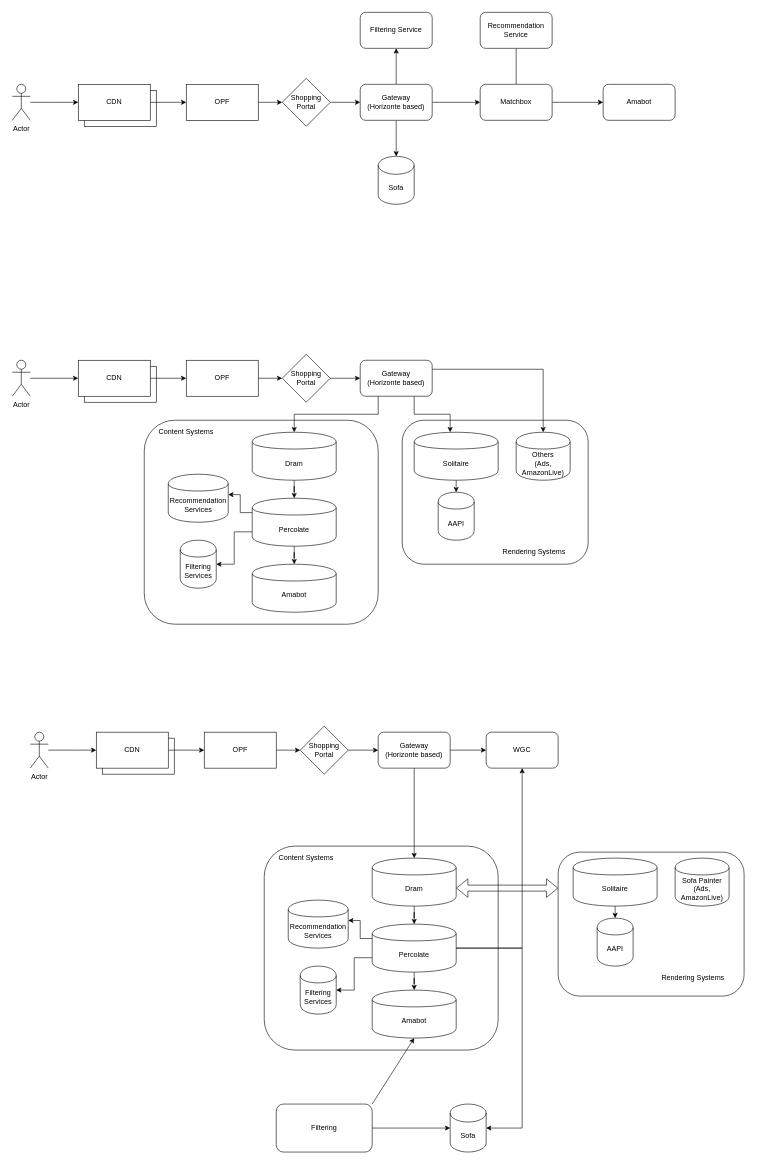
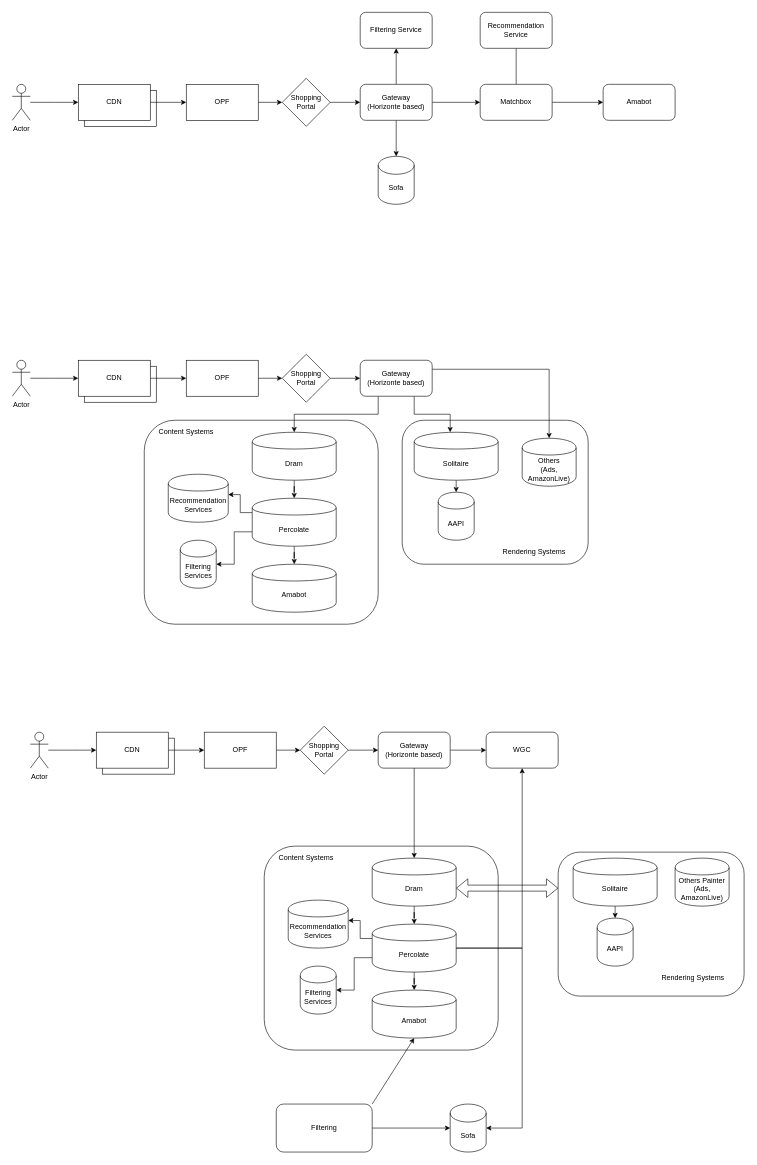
  <mxCell id="0" />
  <mxCell id="1" parent="0" />
  <mxCell id="2" value="" style="rounded=1;whiteSpace=wrap;html=1;shadow=0;" parent="1" vertex="1"><mxGeometry x="670" y="700" width="310" height="240" as="geometry" /></mxCell>
  <mxCell id="3" value="" style="rounded=1;whiteSpace=wrap;html=1;shadow=0;" parent="1" vertex="1"><mxGeometry x="240" y="700" width="390" height="340" as="geometry" /></mxCell>
  <mxCell id="4" value="" style="edgeStyle=orthogonalEdgeStyle;rounded=0;orthogonalLoop=1;jettySize=auto;html=1;" parent="1" source="5" edge="1"><mxGeometry relative="1" as="geometry"><mxPoint x="130" y="630" as="targetPoint" /></mxGeometry></mxCell>
  <mxCell id="5" value="Actor" style="shape=umlActor;verticalLabelPosition=bottom;labelBackgroundColor=#ffffff;verticalAlign=top;html=1;outlineConnect=0;" parent="1" vertex="1"><mxGeometry x="20" y="600" width="30" height="60" as="geometry" /></mxCell>
  <mxCell id="6" value="CDN" style="rounded=0;whiteSpace=wrap;html=1;" parent="1" vertex="1"><mxGeometry x="140" y="610" width="120" height="60" as="geometry" /></mxCell>
  <mxCell id="7" style="edgeStyle=orthogonalEdgeStyle;rounded=0;orthogonalLoop=1;jettySize=auto;html=1;exitX=1;exitY=0.5;exitDx=0;exitDy=0;" parent="1" source="8" target="10" edge="1"><mxGeometry relative="1" as="geometry" /></mxCell>
  <mxCell id="8" value="CDN" style="rounded=0;whiteSpace=wrap;html=1;" parent="1" vertex="1"><mxGeometry x="130" y="600" width="120" height="60" as="geometry" /></mxCell>
  <mxCell id="9" style="edgeStyle=orthogonalEdgeStyle;rounded=0;orthogonalLoop=1;jettySize=auto;html=1;exitX=1;exitY=0.5;exitDx=0;exitDy=0;entryX=0;entryY=0.5;entryDx=0;entryDy=0;" parent="1" source="10" target="12" edge="1"><mxGeometry relative="1" as="geometry" /></mxCell>
  <mxCell id="10" value="OPF" style="rounded=0;whiteSpace=wrap;html=1;" parent="1" vertex="1"><mxGeometry x="310" y="600" width="120" height="60" as="geometry" /></mxCell>
  <mxCell id="11" style="edgeStyle=orthogonalEdgeStyle;rounded=0;orthogonalLoop=1;jettySize=auto;html=1;exitX=1;exitY=0.5;exitDx=0;exitDy=0;entryX=0;entryY=0.5;entryDx=0;entryDy=0;" parent="1" source="12" target="16" edge="1"><mxGeometry relative="1" as="geometry" /></mxCell>
  <mxCell id="12" value="Shopping&lt;br&gt;Portal" style="rhombus;whiteSpace=wrap;html=1;" parent="1" vertex="1"><mxGeometry x="470" y="590" width="80" height="80" as="geometry" /></mxCell>
  <mxCell id="13" style="edgeStyle=orthogonalEdgeStyle;rounded=0;orthogonalLoop=1;jettySize=auto;html=1;exitX=0.25;exitY=1;exitDx=0;exitDy=0;entryX=0.5;entryY=0;entryDx=0;entryDy=0;" parent="1" source="16" target="19" edge="1"><mxGeometry relative="1" as="geometry"><Array as="points"><mxPoint x="630" y="690" /><mxPoint x="490" y="690" /></Array></mxGeometry></mxCell>
  <mxCell id="14" style="edgeStyle=orthogonalEdgeStyle;rounded=0;orthogonalLoop=1;jettySize=auto;html=1;exitX=0.75;exitY=1;exitDx=0;exitDy=0;" parent="1" source="16" target="29" edge="1"><mxGeometry relative="1" as="geometry"><Array as="points"><mxPoint x="690" y="690" /><mxPoint x="750" y="690" /></Array></mxGeometry></mxCell>
  <mxCell id="15" style="edgeStyle=orthogonalEdgeStyle;rounded=0;orthogonalLoop=1;jettySize=auto;html=1;exitX=1;exitY=0.25;exitDx=0;exitDy=0;" parent="1" source="16" target="25" edge="1"><mxGeometry relative="1" as="geometry" /></mxCell>
  <mxCell id="16" value="Gateway&lt;br&gt;(Horizonte based)" style="rounded=1;whiteSpace=wrap;html=1;" parent="1" vertex="1"><mxGeometry x="600" y="600" width="120" height="60" as="geometry" /></mxCell>
  <mxCell id="17" style="edgeStyle=orthogonalEdgeStyle;rounded=0;orthogonalLoop=1;jettySize=auto;html=1;exitX=0.5;exitY=1;exitDx=0;exitDy=0;entryX=0.5;entryY=0;entryDx=0;entryDy=0;" parent="1" source="29" target="26" edge="1"><mxGeometry relative="1" as="geometry"><mxPoint x="960" y="650" as="sourcePoint" /></mxGeometry></mxCell>
  <mxCell id="18" value="" style="edgeStyle=orthogonalEdgeStyle;rounded=0;orthogonalLoop=1;jettySize=auto;html=1;" parent="1" source="19" target="23" edge="1"><mxGeometry relative="1" as="geometry" /></mxCell>
  <mxCell id="19" value="Dram" style="shape=cylinder;whiteSpace=wrap;html=1;boundedLbl=1;backgroundOutline=1;" parent="1" vertex="1"><mxGeometry x="420" y="720" width="140" height="80" as="geometry" /></mxCell>
  <mxCell id="20" value="" style="edgeStyle=orthogonalEdgeStyle;rounded=0;orthogonalLoop=1;jettySize=auto;html=1;" parent="1" source="23" target="24" edge="1"><mxGeometry relative="1" as="geometry" /></mxCell>
  <mxCell id="21" style="edgeStyle=orthogonalEdgeStyle;rounded=0;orthogonalLoop=1;jettySize=auto;html=1;exitX=0;exitY=0.3;exitDx=0;exitDy=0;entryX=1;entryY=0.425;entryDx=0;entryDy=0;entryPerimeter=0;" parent="1" source="23" target="28" edge="1"><mxGeometry relative="1" as="geometry" /></mxCell>
  <mxCell id="22" style="edgeStyle=orthogonalEdgeStyle;rounded=0;orthogonalLoop=1;jettySize=auto;html=1;exitX=0;exitY=0.7;exitDx=0;exitDy=0;entryX=1;entryY=0.5;entryDx=0;entryDy=0;" parent="1" source="23" target="27" edge="1"><mxGeometry relative="1" as="geometry" /></mxCell>
  <mxCell id="23" value="Percolate" style="shape=cylinder;whiteSpace=wrap;html=1;boundedLbl=1;backgroundOutline=1;" parent="1" vertex="1"><mxGeometry x="420" y="830" width="140" height="80" as="geometry" /></mxCell>
  <mxCell id="24" value="Amabot" style="shape=cylinder;whiteSpace=wrap;html=1;boundedLbl=1;backgroundOutline=1;" parent="1" vertex="1"><mxGeometry x="420" y="940" width="140" height="80" as="geometry" /></mxCell>
- <mxCell id="25" value="Others&lt;br&gt;(Ads, AmazonLive)" style="shape=cylinder;whiteSpace=wrap;html=1;boundedLbl=1;backgroundOutline=1;" parent="1" vertex="1"><mxGeometry x="860" y="720" width="90" height="80" as="geometry" /></mxCell>
+ <mxCell id="25" value="Others&lt;br&gt;(Ads, AmazonLive)" style="shape=cylinder;whiteSpace=wrap;html=1;boundedLbl=1;backgroundOutline=1;" parent="1" vertex="1"><mxGeometry x="870" y="730" width="90" height="80" as="geometry" /></mxCell>
  <mxCell id="26" value="AAPI" style="shape=cylinder;whiteSpace=wrap;html=1;boundedLbl=1;backgroundOutline=1;" parent="1" vertex="1"><mxGeometry x="730" y="820" width="60" height="80" as="geometry" /></mxCell>
  <mxCell id="27" value="Filtering Services" style="shape=cylinder;whiteSpace=wrap;html=1;boundedLbl=1;backgroundOutline=1;" parent="1" vertex="1"><mxGeometry x="300" y="900" width="60" height="80" as="geometry" /></mxCell>
  <mxCell id="28" value="&lt;font style=&quot;font-size: 12px&quot;&gt;Recommendation Services&lt;/font&gt;" style="shape=cylinder;whiteSpace=wrap;html=1;boundedLbl=1;backgroundOutline=1;" parent="1" vertex="1"><mxGeometry x="280" y="790" width="100" height="80" as="geometry" /></mxCell>
  <mxCell id="29" value="Solitaire" style="shape=cylinder;whiteSpace=wrap;html=1;boundedLbl=1;backgroundOutline=1;" parent="1" vertex="1"><mxGeometry x="690" y="720" width="140" height="80" as="geometry" /></mxCell>
  <mxCell id="30" value="Content Systems" style="text;html=1;strokeColor=none;fillColor=none;align=center;verticalAlign=middle;whiteSpace=wrap;rounded=0;shadow=0;" parent="1" vertex="1"><mxGeometry x="260" y="710" width="100" height="20" as="geometry" /></mxCell>
  <mxCell id="31" value="Rendering Systems" style="text;html=1;strokeColor=none;fillColor=none;align=center;verticalAlign=middle;whiteSpace=wrap;rounded=0;shadow=0;" parent="1" vertex="1"><mxGeometry x="830" y="910" width="120" height="20" as="geometry" /></mxCell>
  <mxCell id="32" value="" style="rounded=1;whiteSpace=wrap;html=1;shadow=0;" vertex="1" parent="1"><mxGeometry x="930" y="1420" width="310" height="240" as="geometry" /></mxCell>
  <mxCell id="33" value="" style="rounded=1;whiteSpace=wrap;html=1;shadow=0;" vertex="1" parent="1"><mxGeometry x="440" y="1410" width="390" height="340" as="geometry" /></mxCell>
  <mxCell id="34" value="" style="edgeStyle=orthogonalEdgeStyle;rounded=0;orthogonalLoop=1;jettySize=auto;html=1;" edge="1" parent="1" source="35"><mxGeometry relative="1" as="geometry"><mxPoint x="160" y="1250" as="targetPoint" /></mxGeometry></mxCell>
  <mxCell id="35" value="Actor" style="shape=umlActor;verticalLabelPosition=bottom;labelBackgroundColor=#ffffff;verticalAlign=top;html=1;outlineConnect=0;" vertex="1" parent="1"><mxGeometry x="50" y="1220" width="30" height="60" as="geometry" /></mxCell>
  <mxCell id="36" value="CDN" style="rounded=0;whiteSpace=wrap;html=1;" vertex="1" parent="1"><mxGeometry x="170" y="1230" width="120" height="60" as="geometry" /></mxCell>
  <mxCell id="37" style="edgeStyle=orthogonalEdgeStyle;rounded=0;orthogonalLoop=1;jettySize=auto;html=1;exitX=1;exitY=0.5;exitDx=0;exitDy=0;" edge="1" parent="1" source="38" target="40"><mxGeometry relative="1" as="geometry" /></mxCell>
  <mxCell id="38" value="CDN" style="rounded=0;whiteSpace=wrap;html=1;" vertex="1" parent="1"><mxGeometry x="160" y="1220" width="120" height="60" as="geometry" /></mxCell>
  <mxCell id="39" style="edgeStyle=orthogonalEdgeStyle;rounded=0;orthogonalLoop=1;jettySize=auto;html=1;exitX=1;exitY=0.5;exitDx=0;exitDy=0;entryX=0;entryY=0.5;entryDx=0;entryDy=0;" edge="1" parent="1" source="40" target="42"><mxGeometry relative="1" as="geometry" /></mxCell>
  <mxCell id="40" value="OPF" style="rounded=0;whiteSpace=wrap;html=1;" vertex="1" parent="1"><mxGeometry x="340" y="1220" width="120" height="60" as="geometry" /></mxCell>
  <mxCell id="41" style="edgeStyle=orthogonalEdgeStyle;rounded=0;orthogonalLoop=1;jettySize=auto;html=1;exitX=1;exitY=0.5;exitDx=0;exitDy=0;entryX=0;entryY=0.5;entryDx=0;entryDy=0;" edge="1" parent="1" source="42" target="44"><mxGeometry relative="1" as="geometry" /></mxCell>
  <mxCell id="42" value="Shopping&lt;br&gt;Portal" style="rhombus;whiteSpace=wrap;html=1;" vertex="1" parent="1"><mxGeometry x="500" y="1210" width="80" height="80" as="geometry" /></mxCell>
  <mxCell id="43" value="" style="edgeStyle=orthogonalEdgeStyle;rounded=0;orthogonalLoop=1;jettySize=auto;html=1;" edge="1" parent="1" source="44" target="67"><mxGeometry relative="1" as="geometry" /></mxCell>
  <mxCell id="44" value="Gateway&lt;br&gt;(Horizonte based)" style="rounded=1;whiteSpace=wrap;html=1;" vertex="1" parent="1"><mxGeometry x="630" y="1220" width="120" height="60" as="geometry" /></mxCell>
  <mxCell id="45" style="edgeStyle=orthogonalEdgeStyle;rounded=0;orthogonalLoop=1;jettySize=auto;html=1;exitX=0.5;exitY=1;exitDx=0;exitDy=0;entryX=0.5;entryY=0;entryDx=0;entryDy=0;" edge="1" parent="1" source="57" target="54"><mxGeometry relative="1" as="geometry"><mxPoint x="1225" y="1360" as="sourcePoint" /></mxGeometry></mxCell>
  <mxCell id="46" value="" style="edgeStyle=orthogonalEdgeStyle;rounded=0;orthogonalLoop=1;jettySize=auto;html=1;" edge="1" parent="1" source="47" target="51"><mxGeometry relative="1" as="geometry" /></mxCell>
  <mxCell id="47" value="Dram" style="shape=cylinder;whiteSpace=wrap;html=1;boundedLbl=1;backgroundOutline=1;" vertex="1" parent="1"><mxGeometry x="620" y="1430" width="140" height="80" as="geometry" /></mxCell>
  <mxCell id="48" value="" style="edgeStyle=orthogonalEdgeStyle;rounded=0;orthogonalLoop=1;jettySize=auto;html=1;" edge="1" parent="1" source="51" target="52"><mxGeometry relative="1" as="geometry" /></mxCell>
  <mxCell id="49" style="edgeStyle=orthogonalEdgeStyle;rounded=0;orthogonalLoop=1;jettySize=auto;html=1;exitX=0;exitY=0.3;exitDx=0;exitDy=0;entryX=1;entryY=0.425;entryDx=0;entryDy=0;entryPerimeter=0;" edge="1" parent="1" source="51" target="56"><mxGeometry relative="1" as="geometry" /></mxCell>
  <mxCell id="50" style="edgeStyle=orthogonalEdgeStyle;rounded=0;orthogonalLoop=1;jettySize=auto;html=1;exitX=0;exitY=0.7;exitDx=0;exitDy=0;entryX=1;entryY=0.5;entryDx=0;entryDy=0;" edge="1" parent="1" source="51" target="55"><mxGeometry relative="1" as="geometry" /></mxCell>
  <mxCell id="51" value="Percolate" style="shape=cylinder;whiteSpace=wrap;html=1;boundedLbl=1;backgroundOutline=1;" vertex="1" parent="1"><mxGeometry x="620" y="1540" width="140" height="80" as="geometry" /></mxCell>
  <mxCell id="52" value="Amabot" style="shape=cylinder;whiteSpace=wrap;html=1;boundedLbl=1;backgroundOutline=1;" vertex="1" parent="1"><mxGeometry x="620" y="1650" width="140" height="80" as="geometry" /></mxCell>
- <mxCell id="53" value="Sofa Painter&lt;br&gt;(Ads, AmazonLive)" style="shape=cylinder;whiteSpace=wrap;html=1;boundedLbl=1;backgroundOutline=1;" vertex="1" parent="1"><mxGeometry x="1125" y="1430" width="90" height="80" as="geometry" /></mxCell>
+ <mxCell id="53" value="Others Painter&lt;br&gt;(Ads, AmazonLive)" style="shape=cylinder;whiteSpace=wrap;html=1;boundedLbl=1;backgroundOutline=1;" vertex="1" parent="1"><mxGeometry x="1125" y="1430" width="90" height="80" as="geometry" /></mxCell>
  <mxCell id="54" value="AAPI" style="shape=cylinder;whiteSpace=wrap;html=1;boundedLbl=1;backgroundOutline=1;" vertex="1" parent="1"><mxGeometry x="995" y="1530" width="60" height="80" as="geometry" /></mxCell>
  <mxCell id="55" value="Filtering Services" style="shape=cylinder;whiteSpace=wrap;html=1;boundedLbl=1;backgroundOutline=1;" vertex="1" parent="1"><mxGeometry x="500" y="1610" width="60" height="80" as="geometry" /></mxCell>
  <mxCell id="56" value="&lt;font style=&quot;font-size: 12px&quot;&gt;Recommendation Services&lt;/font&gt;" style="shape=cylinder;whiteSpace=wrap;html=1;boundedLbl=1;backgroundOutline=1;" vertex="1" parent="1"><mxGeometry x="480" y="1500" width="100" height="80" as="geometry" /></mxCell>
  <mxCell id="57" value="Solitaire" style="shape=cylinder;whiteSpace=wrap;html=1;boundedLbl=1;backgroundOutline=1;" vertex="1" parent="1"><mxGeometry x="955" y="1430" width="140" height="80" as="geometry" /></mxCell>
  <mxCell id="58" value="Content Systems" style="text;html=1;strokeColor=none;fillColor=none;align=center;verticalAlign=middle;whiteSpace=wrap;rounded=0;shadow=0;" vertex="1" parent="1"><mxGeometry x="460" y="1420" width="100" height="20" as="geometry" /></mxCell>
  <mxCell id="59" value="Rendering Systems" style="text;html=1;strokeColor=none;fillColor=none;align=center;verticalAlign=middle;whiteSpace=wrap;rounded=0;shadow=0;" vertex="1" parent="1"><mxGeometry x="1095" y="1620" width="120" height="20" as="geometry" /></mxCell>
  <mxCell id="60" value="" style="endArrow=classic;html=1;rounded=0;exitX=0.5;exitY=1;exitDx=0;exitDy=0;entryX=0.5;entryY=0;entryDx=0;entryDy=0;" edge="1" parent="1" source="44" target="47"><mxGeometry width="50" height="50" relative="1" as="geometry"><mxPoint x="620" y="1460" as="sourcePoint" /><mxPoint x="670" y="1410" as="targetPoint" /></mxGeometry></mxCell>
  <mxCell id="61" value="" style="shape=flexArrow;endArrow=classic;startArrow=classic;html=1;rounded=0;entryX=0;entryY=0.25;entryDx=0;entryDy=0;" edge="1" parent="1" target="32"><mxGeometry width="100" height="100" relative="1" as="geometry"><mxPoint x="760" y="1480" as="sourcePoint" /><mxPoint x="860" y="1380" as="targetPoint" /></mxGeometry></mxCell>
  <mxCell id="62" value="Filtering" style="rounded=1;whiteSpace=wrap;html=1;" vertex="1" parent="1"><mxGeometry x="460" y="1840" width="160" height="80" as="geometry" /></mxCell>
  <mxCell id="63" value="Sofa" style="shape=cylinder3;whiteSpace=wrap;html=1;boundedLbl=1;backgroundOutline=1;size=15;" vertex="1" parent="1"><mxGeometry x="750" y="1840" width="60" height="80" as="geometry" /></mxCell>
  <mxCell id="64" value="" style="endArrow=classic;html=1;rounded=0;exitX=1;exitY=0.5;exitDx=0;exitDy=0;entryX=1;entryY=0.5;entryDx=0;entryDy=0;entryPerimeter=0;" edge="1" parent="1" source="51" target="63"><mxGeometry width="50" height="50" relative="1" as="geometry"><mxPoint x="620" y="1720" as="sourcePoint" /><mxPoint x="870" y="1870" as="targetPoint" /><Array as="points"><mxPoint x="870" y="1580" /><mxPoint x="870" y="1880" /></Array></mxGeometry></mxCell>
  <mxCell id="65" value="" style="endArrow=classic;html=1;rounded=0;exitX=1;exitY=0.5;exitDx=0;exitDy=0;entryX=0;entryY=0.5;entryDx=0;entryDy=0;entryPerimeter=0;" edge="1" parent="1" source="62" target="63"><mxGeometry width="50" height="50" relative="1" as="geometry"><mxPoint x="620" y="1720" as="sourcePoint" /><mxPoint x="670" y="1670" as="targetPoint" /></mxGeometry></mxCell>
  <mxCell id="66" value="" style="endArrow=classic;html=1;rounded=0;exitX=1;exitY=0;exitDx=0;exitDy=0;entryX=0.5;entryY=1;entryDx=0;entryDy=0;" edge="1" parent="1" source="62" target="52"><mxGeometry width="50" height="50" relative="1" as="geometry"><mxPoint x="620" y="1650" as="sourcePoint" /><mxPoint x="670" y="1600" as="targetPoint" /></mxGeometry></mxCell>
  <mxCell id="67" value="WGC" style="rounded=1;whiteSpace=wrap;html=1;" vertex="1" parent="1"><mxGeometry x="810" y="1220" width="120" height="60" as="geometry" /></mxCell>
  <mxCell id="68" value="" style="endArrow=classic;html=1;rounded=0;exitX=1;exitY=0.5;exitDx=0;exitDy=0;entryX=0.5;entryY=1;entryDx=0;entryDy=0;" edge="1" parent="1" source="51" target="67"><mxGeometry width="50" height="50" relative="1" as="geometry"><mxPoint x="620" y="1530" as="sourcePoint" /><mxPoint x="670" y="1480" as="targetPoint" /><Array as="points"><mxPoint x="870" y="1580" /></Array></mxGeometry></mxCell>
  <mxCell id="69" value="" style="edgeStyle=orthogonalEdgeStyle;rounded=0;orthogonalLoop=1;jettySize=auto;html=1;" edge="1" parent="1" source="70"><mxGeometry relative="1" as="geometry"><mxPoint x="130" y="170" as="targetPoint" /></mxGeometry></mxCell>
  <mxCell id="70" value="Actor" style="shape=umlActor;verticalLabelPosition=bottom;labelBackgroundColor=#ffffff;verticalAlign=top;html=1;outlineConnect=0;" vertex="1" parent="1"><mxGeometry x="20" y="140" width="30" height="60" as="geometry" /></mxCell>
  <mxCell id="71" value="CDN" style="rounded=0;whiteSpace=wrap;html=1;" vertex="1" parent="1"><mxGeometry x="140" y="150" width="120" height="60" as="geometry" /></mxCell>
  <mxCell id="72" style="edgeStyle=orthogonalEdgeStyle;rounded=0;orthogonalLoop=1;jettySize=auto;html=1;exitX=1;exitY=0.5;exitDx=0;exitDy=0;" edge="1" parent="1" source="73" target="75"><mxGeometry relative="1" as="geometry" /></mxCell>
  <mxCell id="73" value="CDN" style="rounded=0;whiteSpace=wrap;html=1;" vertex="1" parent="1"><mxGeometry x="130" y="140" width="120" height="60" as="geometry" /></mxCell>
  <mxCell id="74" style="edgeStyle=orthogonalEdgeStyle;rounded=0;orthogonalLoop=1;jettySize=auto;html=1;exitX=1;exitY=0.5;exitDx=0;exitDy=0;entryX=0;entryY=0.5;entryDx=0;entryDy=0;" edge="1" parent="1" source="75" target="77"><mxGeometry relative="1" as="geometry" /></mxCell>
  <mxCell id="75" value="OPF" style="rounded=0;whiteSpace=wrap;html=1;" vertex="1" parent="1"><mxGeometry x="310" y="140" width="120" height="60" as="geometry" /></mxCell>
  <mxCell id="76" style="edgeStyle=orthogonalEdgeStyle;rounded=0;orthogonalLoop=1;jettySize=auto;html=1;exitX=1;exitY=0.5;exitDx=0;exitDy=0;entryX=0;entryY=0.5;entryDx=0;entryDy=0;" edge="1" parent="1" source="77" target="81"><mxGeometry relative="1" as="geometry" /></mxCell>
  <mxCell id="77" value="Shopping&lt;br&gt;Portal" style="rhombus;whiteSpace=wrap;html=1;" vertex="1" parent="1"><mxGeometry x="470" y="130" width="80" height="80" as="geometry" /></mxCell>
  <mxCell id="78" value="" style="edgeStyle=orthogonalEdgeStyle;rounded=0;orthogonalLoop=1;jettySize=auto;html=1;" edge="1" parent="1" source="81" target="86"><mxGeometry relative="1" as="geometry" /></mxCell>
  <mxCell id="79" value="" style="edgeStyle=orthogonalEdgeStyle;rounded=0;orthogonalLoop=1;jettySize=auto;html=1;" edge="1" parent="1" source="81" target="84"><mxGeometry relative="1" as="geometry" /></mxCell>
  <mxCell id="80" value="" style="edgeStyle=orthogonalEdgeStyle;rounded=0;orthogonalLoop=1;jettySize=auto;html=1;" edge="1" parent="1" source="81" target="88"><mxGeometry relative="1" as="geometry" /></mxCell>
  <mxCell id="81" value="Gateway&lt;br&gt;(Horizonte based)" style="rounded=1;whiteSpace=wrap;html=1;" vertex="1" parent="1"><mxGeometry x="600" y="140" width="120" height="60" as="geometry" /></mxCell>
  <mxCell id="82" value="" style="edgeStyle=orthogonalEdgeStyle;rounded=0;orthogonalLoop=1;jettySize=auto;html=1;" edge="1" parent="1" source="84" target="85"><mxGeometry relative="1" as="geometry" /></mxCell>
  <mxCell id="83" value="" style="edgeStyle=orthogonalEdgeStyle;rounded=0;orthogonalLoop=1;jettySize=auto;html=1;endArrow=none;" edge="1" parent="1" source="84" target="87"><mxGeometry relative="1" as="geometry" /></mxCell>
  <mxCell id="84" value="Matchbox" style="rounded=1;whiteSpace=wrap;html=1;" vertex="1" parent="1"><mxGeometry x="800" y="140" width="120" height="60" as="geometry" /></mxCell>
  <mxCell id="85" value="Amabot" style="rounded=1;whiteSpace=wrap;html=1;" vertex="1" parent="1"><mxGeometry x="1005" y="140" width="120" height="60" as="geometry" /></mxCell>
  <mxCell id="86" value="Sofa" style="shape=cylinder3;whiteSpace=wrap;html=1;boundedLbl=1;backgroundOutline=1;size=15;" vertex="1" parent="1"><mxGeometry x="630" y="260" width="60" height="80" as="geometry" /></mxCell>
  <mxCell id="87" value="Recommendation Service" style="rounded=1;whiteSpace=wrap;html=1;" vertex="1" parent="1"><mxGeometry x="800" y="20" width="120" height="60" as="geometry" /></mxCell>
  <mxCell id="88" value="Filtering Service" style="rounded=1;whiteSpace=wrap;html=1;" vertex="1" parent="1"><mxGeometry x="600" y="20" width="120" height="60" as="geometry" /></mxCell>
